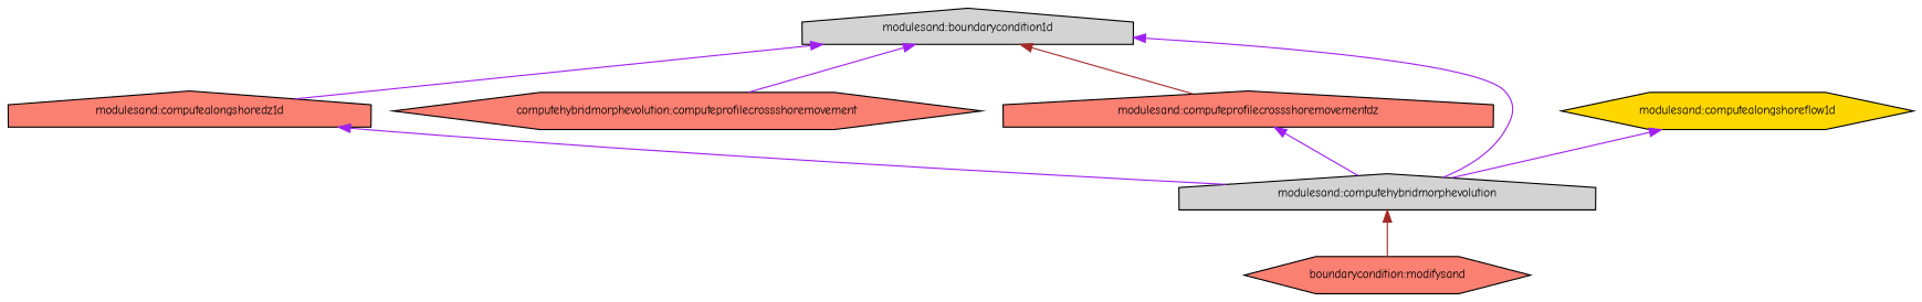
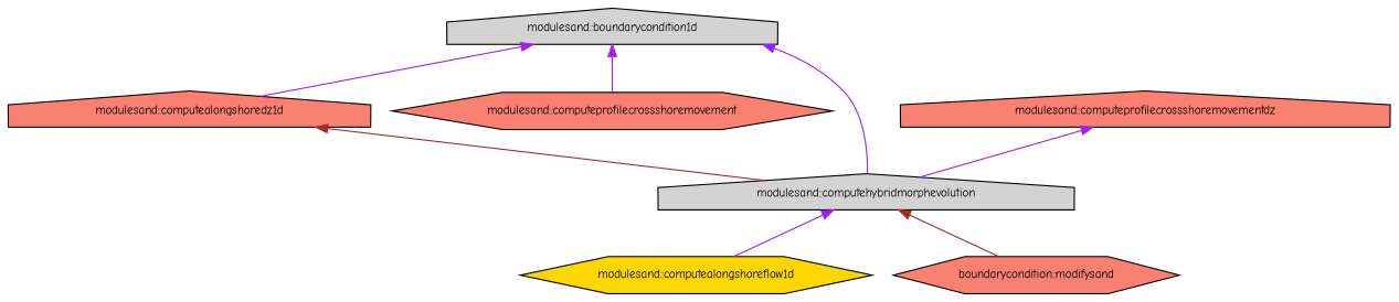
  digraph {
    fontname="Comic Neue"
    rankdir=TB
    node [color=black fillcolor=salmon fontname="Comic Neue" fontsize=10 shape=house style=filled]
    edge [color=purple dir=back fontname="Comic Neue" fontsize=10 labelfontname=Helvetica labelfontsize=10 style=solid]
    n1 [fillcolor=lightgrey fontcolor=black height=0.2 label="modulesand::boundarycondition1d" width=0.4]
    n2 [height=0.2 label="modulesand::computealongshoredz1d" width=0.4]
-   n3 [height=0.2 label="computehybridmorphevolution::computeprofilecrossshoremovement" shape=hexagon width=0.4]
+   n3 [height=0.2 label="modulesand::computeprofilecrossshoremovement" shape=hexagon width=0.4]
    n4 [height=0.2 label="modulesand::computeprofilecrossshoremovementdz" width=0.4]
    n5 [fillcolor=lightgrey height=0.2 label="modulesand::computehybridmorphevolution" width=0.4]
    n6 [fillcolor=gold height=0.2 label="modulesand::computealongshoreflow1d" shape=hexagon width=0.4]
    n7 [height=0.2 label="boundarycondition::modifysand" shape=hexagon width=0.4]
    n1 -> n2
    n1 -> n3
-   n1 -> n4 [color=brown]
    n1 -> n5
-   n2 -> n5
+   n2 -> n5 [color=brown]
    n4 -> n5
    n5 -> n7 [color=brown]
-   n6 -> n5
+   n5 -> n6
  }
